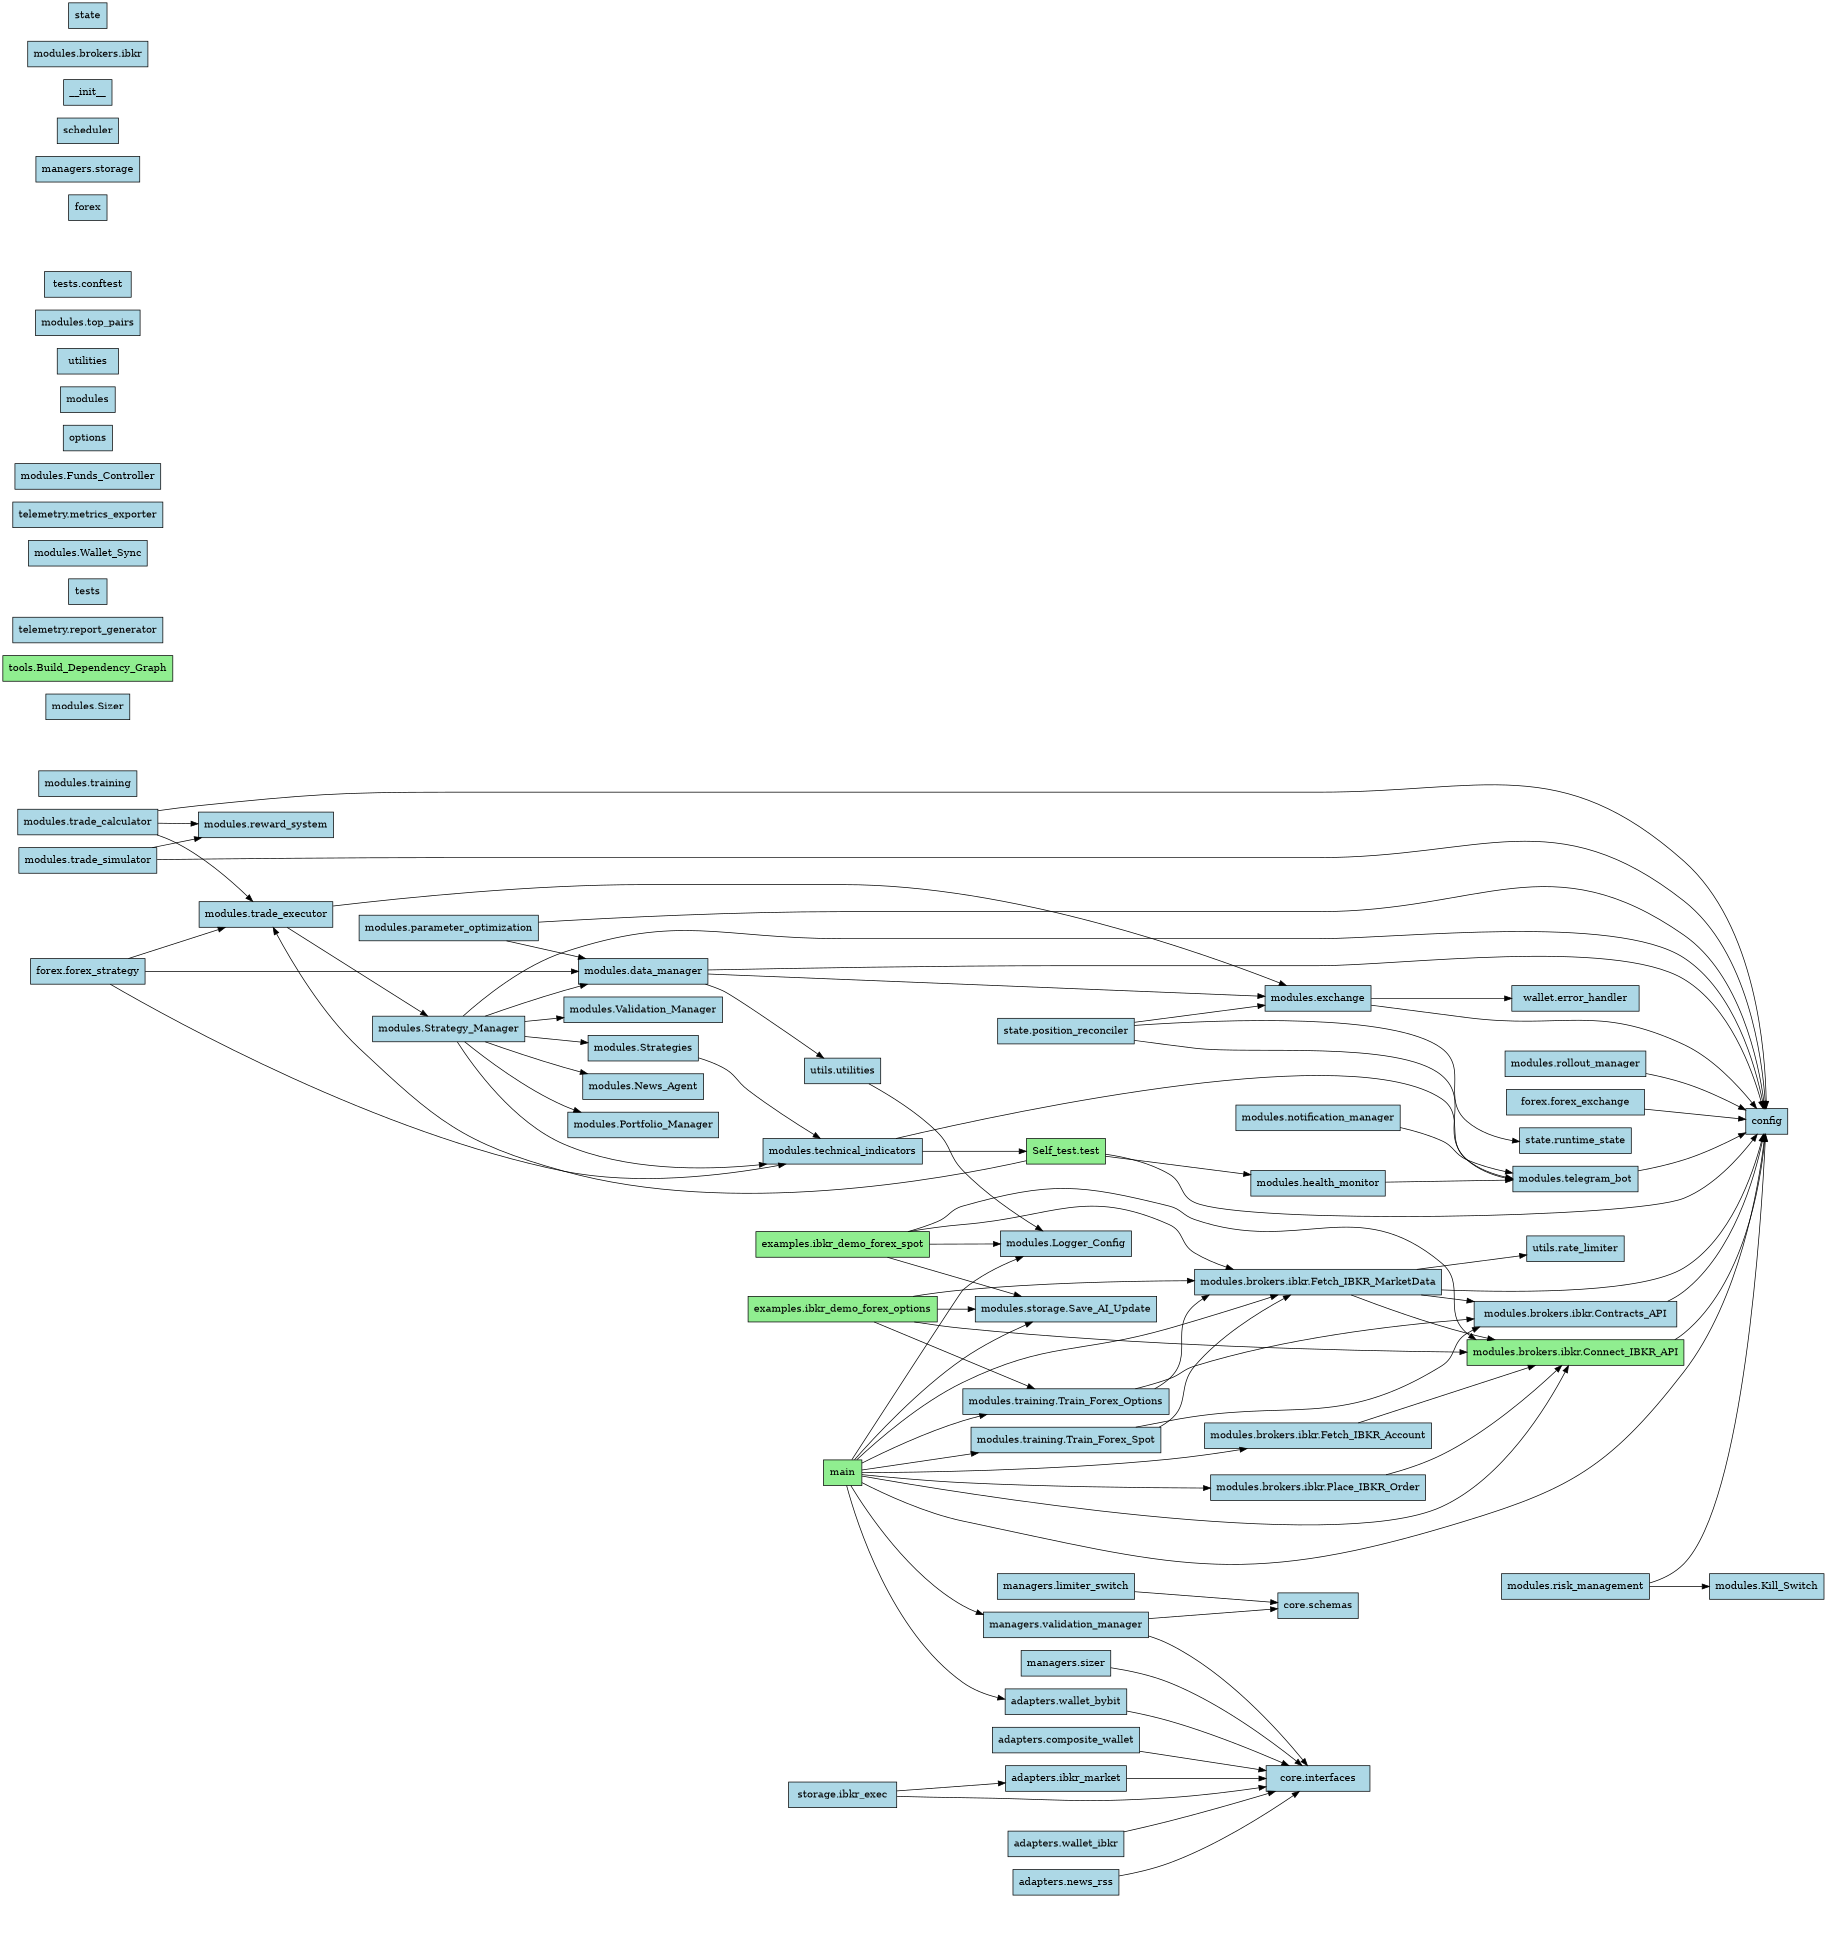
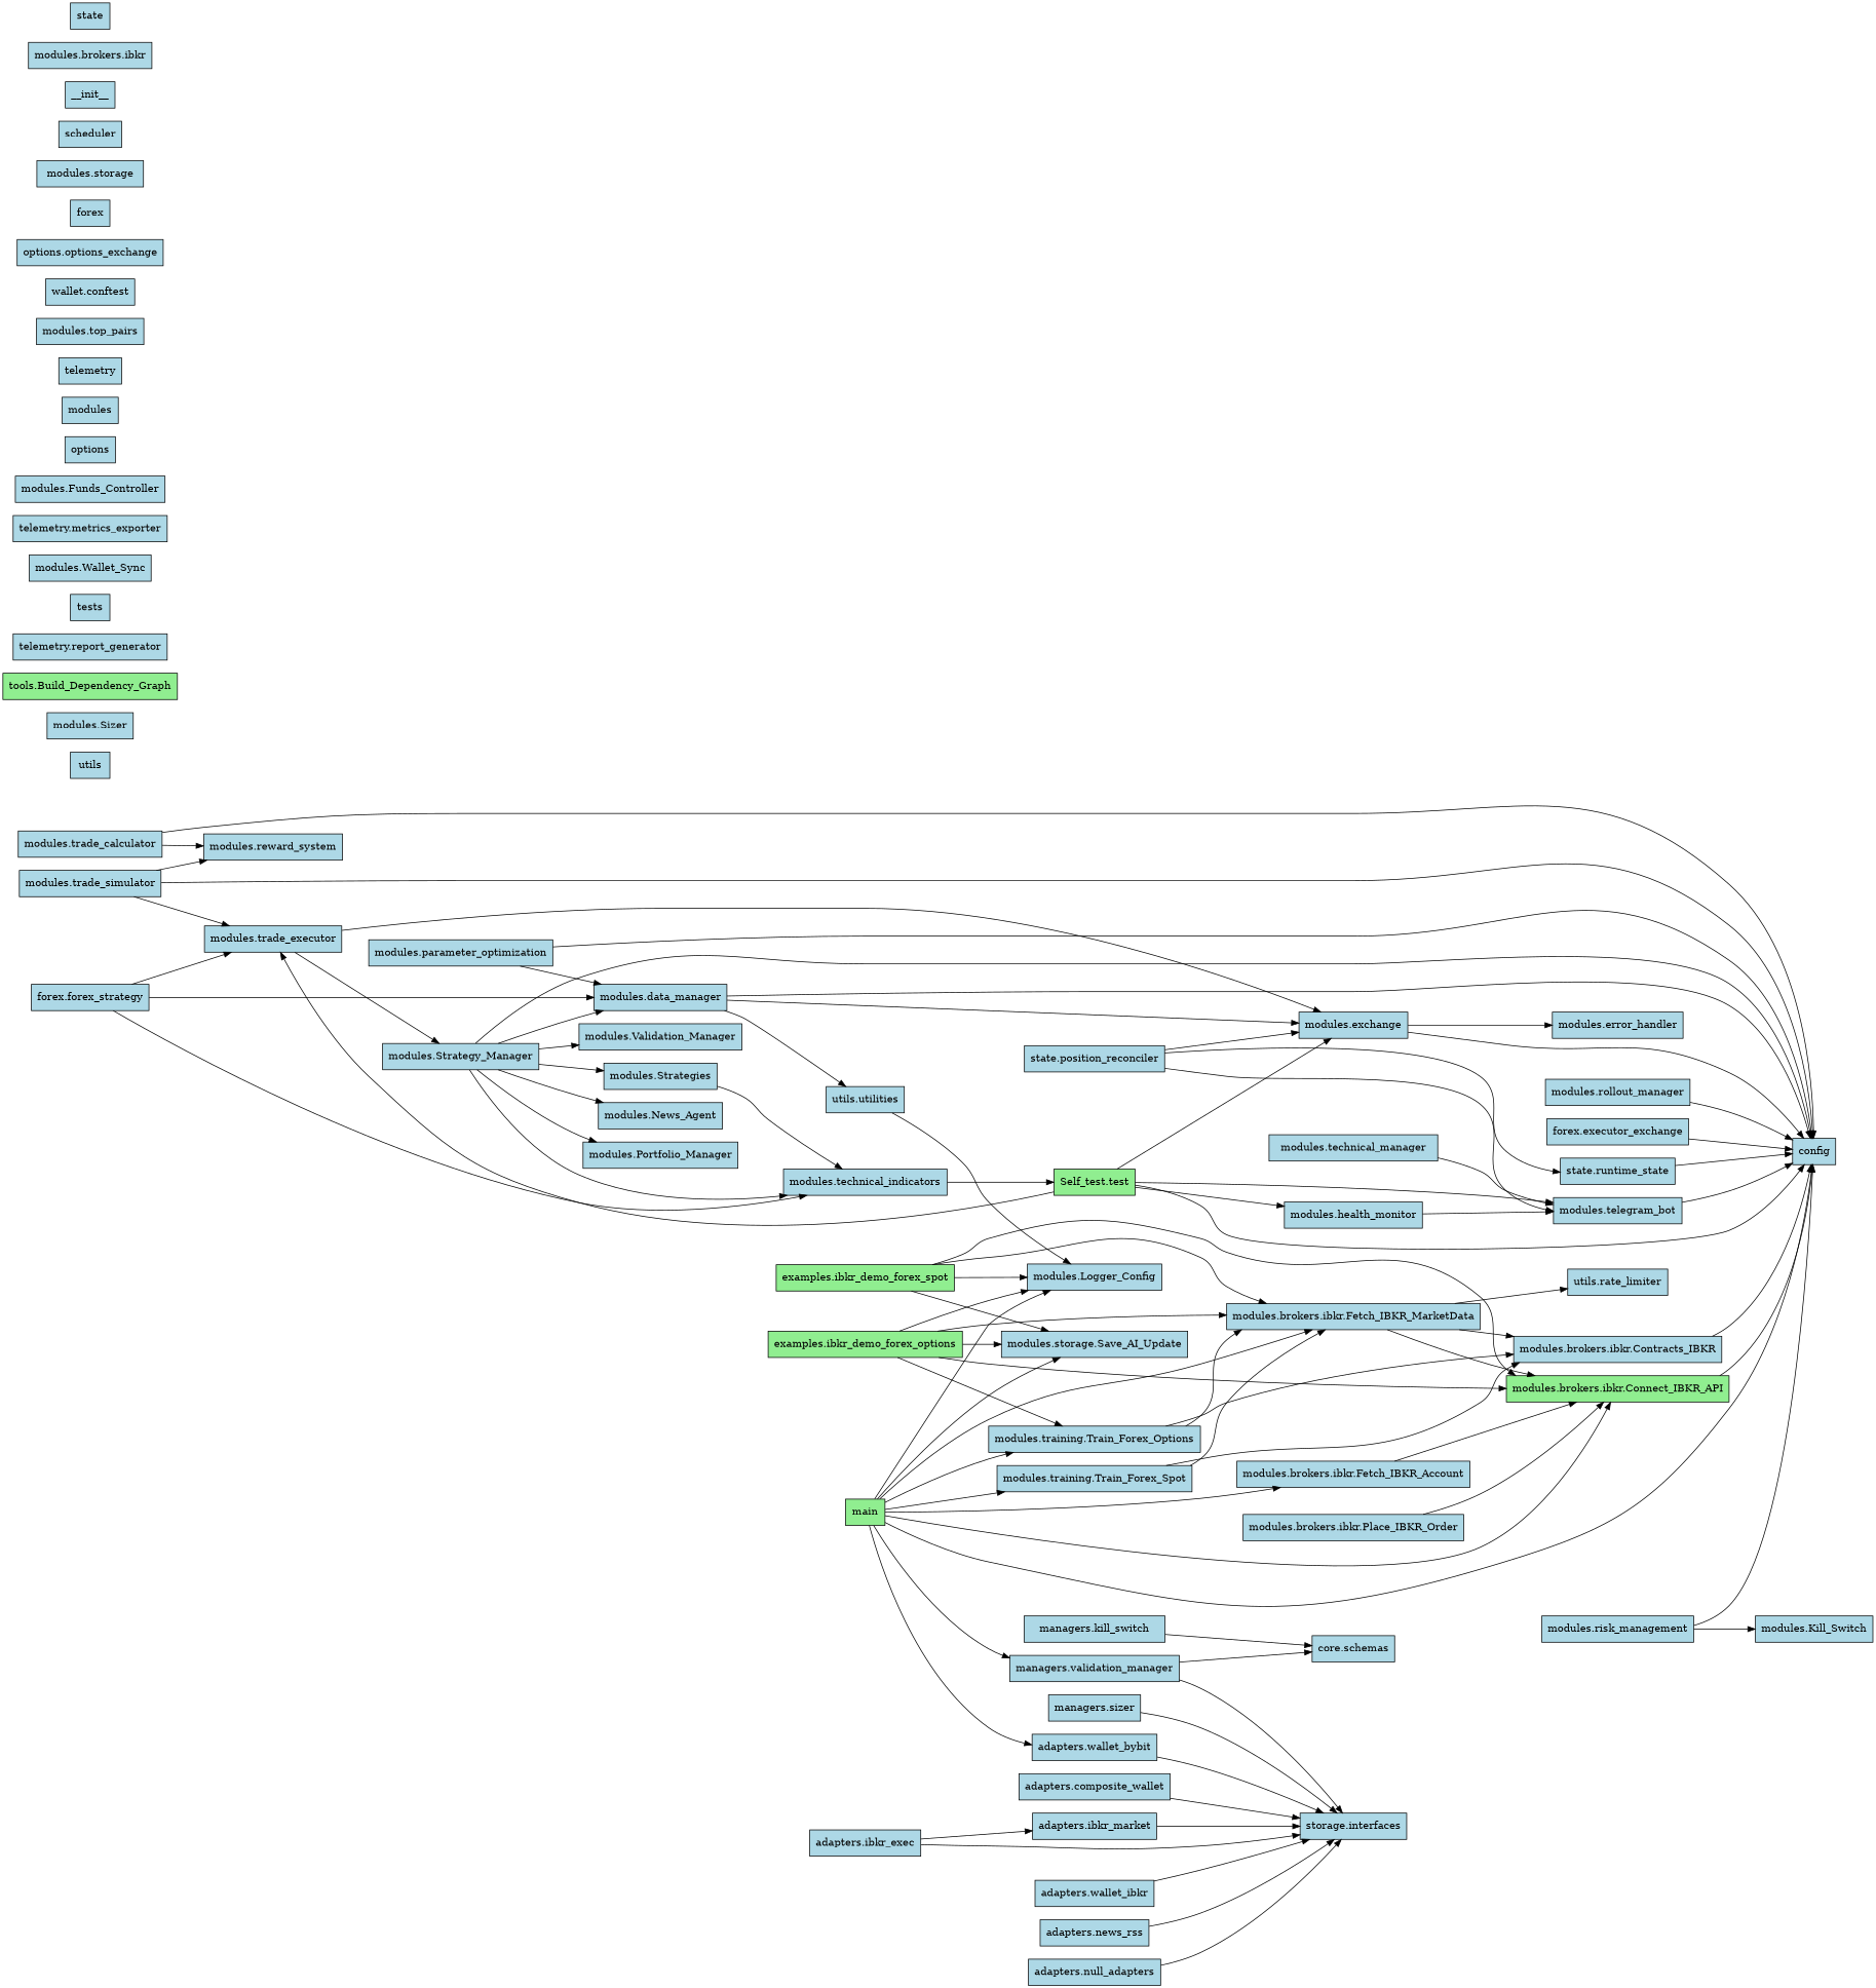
  digraph {
    rankdir=LR
    node [fillcolor=lightblue shape=box style=filled]
    "modules.trade_executor"
    "modules.exchange"
    "modules.Strategy_Manager"
    config
-   "modules.error_handler" [label="wallet.error_handler"]
+   "modules.error_handler"
    "modules.data_manager"
    "modules.technical_indicators"
    "modules.News_Agent"
    "modules.Validation_Manager"
    "modules.Strategies"
    "modules.Portfolio_Manager"
    "modules.health_monitor"
    "modules.telegram_bot"
    "utils.utilities"
    "modules.Logger_Config"
    "modules.rollout_manager"
-   "modules.training"
-   "forex.forex_exchange"
-   "modules.notification_manager"
+   utils
+   "forex.forex_exchange" [label="forex.executor_exchange"]
+   "modules.notification_manager" [label="modules.technical_manager"]
    "examples.ibkr_demo_forex_spot" [fillcolor=lightgreen]
    "modules.storage.Save_AI_Update"
    "modules.brokers.ibkr.Fetch_IBKR_MarketData"
    "modules.brokers.ibkr.Connect_IBKR_API" [fillcolor=lightgreen]
-   "modules.brokers.ibkr.Contracts_IBKR" [label="modules.brokers.ibkr.Contracts_API"]
+   "modules.brokers.ibkr.Contracts_IBKR"
    "utils.rate_limiter"
    "modules.training.Train_Forex_Spot"
    "modules.trade_calculator"
    "modules.reward_system"
    "modules.trade_simulator"
    "modules.Sizer"
    "adapters.composite_wallet"
-   "core.interfaces"
+   "core.interfaces" [label="storage.interfaces"]
    "tools.Build_Dependency_Graph" [fillcolor=lightgreen]
    "telemetry.report_generator"
    tests
    "modules.Wallet_Sync"
    "Self_test.test" [fillcolor=lightgreen]
    "forex.forex_strategy"
    "examples.ibkr_demo_forex_options" [fillcolor=lightgreen]
    "modules.training.Train_Forex_Options"
    "state.position_reconciler"
    "state.runtime_state"
    "telemetry.metrics_exporter"
-   "adapters.ibkr_exec" [label="storage.ibkr_exec"]
+   "adapters.ibkr_exec"
    "adapters.ibkr_market"
    "modules.Funds_Controller"
    "modules.parameter_optimization"
    "adapters.wallet_bybit"
    options
    modules
    "modules.brokers.ibkr.Fetch_IBKR_Account"
    "adapters.wallet_ibkr"
-   telemetry [label=utilities]
+   telemetry
    "modules.top_pairs"
    "adapters.news_rss"
+   "adapters.null_adapters"
    main [fillcolor=lightgreen]
    "managers.validation_manager"
    "modules.brokers.ibkr.Place_IBKR_Order"
    "core.schemas"
-   "tests.conftest"
-   "managers.kill_switch" [label="managers.limiter_switch"]
+   "tests.conftest" [label="wallet.conftest"]
+   "managers.kill_switch"
+   "options.options_exchange"
    forex
    "modules.risk_management"
    "modules.Kill_Switch"
-   "modules.storage" [label="managers.storage"]
+   "modules.storage"
    scheduler
    __init__
    "managers.sizer"
    "modules.brokers.ibkr"
    state
    "modules.trade_executor" -> "modules.exchange"
    "modules.trade_executor" -> "modules.Strategy_Manager"
    "modules.exchange" -> config
    "modules.exchange" -> "modules.error_handler"
    "modules.Strategy_Manager" -> config
    "modules.Strategy_Manager" -> "modules.data_manager"
    "modules.Strategy_Manager" -> "modules.technical_indicators"
    "modules.Strategy_Manager" -> "modules.News_Agent"
    "modules.Strategy_Manager" -> "modules.Validation_Manager"
    "modules.Strategy_Manager" -> "modules.Strategies"
    "modules.Strategy_Manager" -> "modules.Portfolio_Manager"
    "modules.data_manager" -> "modules.exchange"
    "modules.data_manager" -> config
    "modules.data_manager" -> "utils.utilities"
    "modules.technical_indicators" -> "Self_test.test"
    "modules.Strategies" -> "modules.technical_indicators"
    "modules.health_monitor" -> "modules.telegram_bot"
    "modules.telegram_bot" -> config
    "utils.utilities" -> "modules.Logger_Config"
    "modules.rollout_manager" -> config
    "forex.forex_exchange" -> config
    "modules.notification_manager" -> "modules.telegram_bot"
    "examples.ibkr_demo_forex_spot" -> "modules.Logger_Config"
    "examples.ibkr_demo_forex_spot" -> "modules.storage.Save_AI_Update"
    "examples.ibkr_demo_forex_spot" -> "modules.brokers.ibkr.Fetch_IBKR_MarketData"
    "examples.ibkr_demo_forex_spot" -> "modules.brokers.ibkr.Connect_IBKR_API"
-   "modules.brokers.ibkr.Fetch_IBKR_MarketData" -> config
+   "state.runtime_state" -> config
    "modules.brokers.ibkr.Fetch_IBKR_MarketData" -> "modules.brokers.ibkr.Connect_IBKR_API"
    "modules.brokers.ibkr.Fetch_IBKR_MarketData" -> "modules.brokers.ibkr.Contracts_IBKR"
    "modules.brokers.ibkr.Fetch_IBKR_MarketData" -> "utils.rate_limiter"
    "modules.brokers.ibkr.Connect_IBKR_API" -> config
    "modules.brokers.ibkr.Contracts_IBKR" -> config
    "modules.training.Train_Forex_Spot" -> "modules.brokers.ibkr.Fetch_IBKR_MarketData"
    "modules.training.Train_Forex_Spot" -> "modules.brokers.ibkr.Contracts_IBKR"
    "modules.trade_calculator" -> config
    "modules.trade_calculator" -> "modules.reward_system"
-   "modules.trade_calculator" -> "modules.trade_executor"
+   "modules.trade_simulator" -> "modules.trade_executor"
    "modules.trade_simulator" -> config
    "modules.trade_simulator" -> "modules.reward_system"
    "adapters.composite_wallet" -> "core.interfaces"
    "Self_test.test" -> "modules.trade_executor"
+   "Self_test.test" -> "modules.exchange"
    "Self_test.test" -> config
    "Self_test.test" -> "modules.health_monitor"
-   "modules.technical_indicators" -> "modules.telegram_bot"
+   "Self_test.test" -> "modules.telegram_bot"
    "forex.forex_strategy" -> "modules.trade_executor"
    "forex.forex_strategy" -> "modules.data_manager"
    "forex.forex_strategy" -> "modules.technical_indicators"
+   "examples.ibkr_demo_forex_options" -> "modules.Logger_Config"
    "examples.ibkr_demo_forex_options" -> "modules.storage.Save_AI_Update"
    "examples.ibkr_demo_forex_options" -> "modules.brokers.ibkr.Fetch_IBKR_MarketData"
    "examples.ibkr_demo_forex_options" -> "modules.brokers.ibkr.Connect_IBKR_API"
    "examples.ibkr_demo_forex_options" -> "modules.training.Train_Forex_Options"
    "modules.training.Train_Forex_Options" -> "modules.brokers.ibkr.Fetch_IBKR_MarketData"
    "modules.training.Train_Forex_Options" -> "modules.brokers.ibkr.Contracts_IBKR"
    "state.position_reconciler" -> "modules.exchange"
    "state.position_reconciler" -> "modules.telegram_bot"
    "state.position_reconciler" -> "state.runtime_state"
    "adapters.ibkr_exec" -> "core.interfaces"
    "adapters.ibkr_exec" -> "adapters.ibkr_market"
    "adapters.ibkr_market" -> "core.interfaces"
    "modules.parameter_optimization" -> config
    "modules.parameter_optimization" -> "modules.data_manager"
    "adapters.wallet_bybit" -> "core.interfaces"
    "modules.brokers.ibkr.Fetch_IBKR_Account" -> "modules.brokers.ibkr.Connect_IBKR_API"
    "adapters.wallet_ibkr" -> "core.interfaces"
    "adapters.news_rss" -> "core.interfaces"
+   "adapters.null_adapters" -> "core.interfaces"
    main -> config
    main -> "modules.Logger_Config"
    main -> "modules.storage.Save_AI_Update"
    main -> "modules.brokers.ibkr.Fetch_IBKR_MarketData"
    main -> "modules.brokers.ibkr.Connect_IBKR_API"
    main -> "modules.training.Train_Forex_Spot"
    main -> "modules.training.Train_Forex_Options"
    main -> "adapters.wallet_bybit"
    main -> "modules.brokers.ibkr.Fetch_IBKR_Account"
    main -> "managers.validation_manager"
-   main -> "modules.brokers.ibkr.Place_IBKR_Order"
    "managers.validation_manager" -> "core.interfaces"
    "managers.validation_manager" -> "core.schemas"
    "modules.brokers.ibkr.Place_IBKR_Order" -> "modules.brokers.ibkr.Connect_IBKR_API"
    "managers.kill_switch" -> "core.schemas"
    "modules.risk_management" -> config
    "modules.risk_management" -> "modules.Kill_Switch"
    "managers.sizer" -> "core.interfaces"
  }
